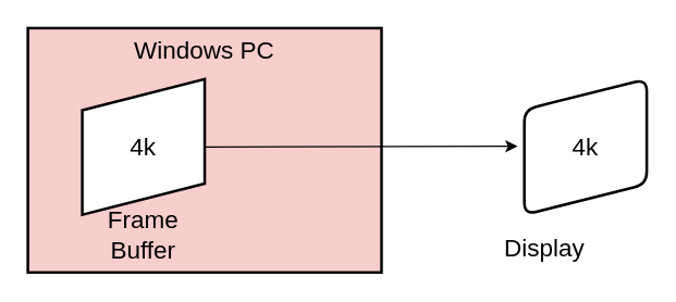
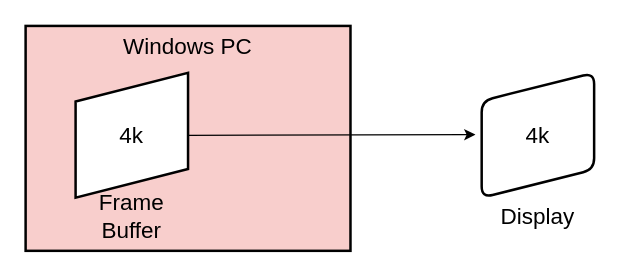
  <mxCell id="0" />
  <mxCell id="1" parent="0" />
  <mxCell id="2" value="Windows PC" style="rounded=0;whiteSpace=wrap;html=1;strokeWidth=2;fontSize=18;fillColor=#f8cecc;verticalAlign=top;" vertex="1" parent="1"><mxGeometry x="20" y="20" width="260" height="180" as="geometry" /></mxCell>
  <mxCell id="3" value="4k" style="shape=parallelogram;html=1;strokeWidth=2;perimeter=parallelogramPerimeter;whiteSpace=wrap;rounded=1;arcSize=0;size=0.23;flipH=1;rotation=0;direction=north;fontSize=18;" vertex="1" parent="1"><mxGeometry x="60" y="57.5" width="90" height="100" as="geometry" /></mxCell>
  <mxCell id="4" value="4k" style="shape=parallelogram;html=1;strokeWidth=2;perimeter=parallelogramPerimeter;whiteSpace=wrap;rounded=1;arcSize=18;size=0.225;flipH=1;rotation=0;direction=south;fontSize=18;" vertex="1" parent="1"><mxGeometry x="385" y="57.5" width="90" height="100" as="geometry" /></mxCell>
  <mxCell id="5" value="" style="endArrow=classic;html=1;exitX=0.5;exitY=1;exitDx=0;exitDy=0;entryX=0;entryY=0.5;entryDx=0;entryDy=0;" edge="1" parent="1" source="3"><mxGeometry width="50" height="50" relative="1" as="geometry"><mxPoint x="300" y="107" as="sourcePoint" /><mxPoint x="380" y="107" as="targetPoint" /></mxGeometry></mxCell>
- <mxCell id="6" value="Display" style="text;html=1;strokeColor=none;fillColor=none;align=center;verticalAlign=middle;whiteSpace=wrap;rounded=0;strokeWidth=2;fontSize=18;" vertex="1" parent="1"><mxGeometry x="370" y="167.5" width="60" height="30" as="geometry" /></mxCell>
+ <mxCell id="6" value="Display" style="text;html=1;strokeColor=none;fillColor=none;align=center;verticalAlign=middle;whiteSpace=wrap;rounded=0;strokeWidth=2;fontSize=18;" vertex="1" parent="1"><mxGeometry x="400" y="157.5" width="60" height="30" as="geometry" /></mxCell>
  <mxCell id="7" value="Frame Buffer" style="text;html=1;strokeColor=none;fillColor=none;align=center;verticalAlign=middle;whiteSpace=wrap;rounded=0;strokeWidth=2;fontSize=18;" vertex="1" parent="1"><mxGeometry x="75" y="157.5" width="60" height="30" as="geometry" /></mxCell>
